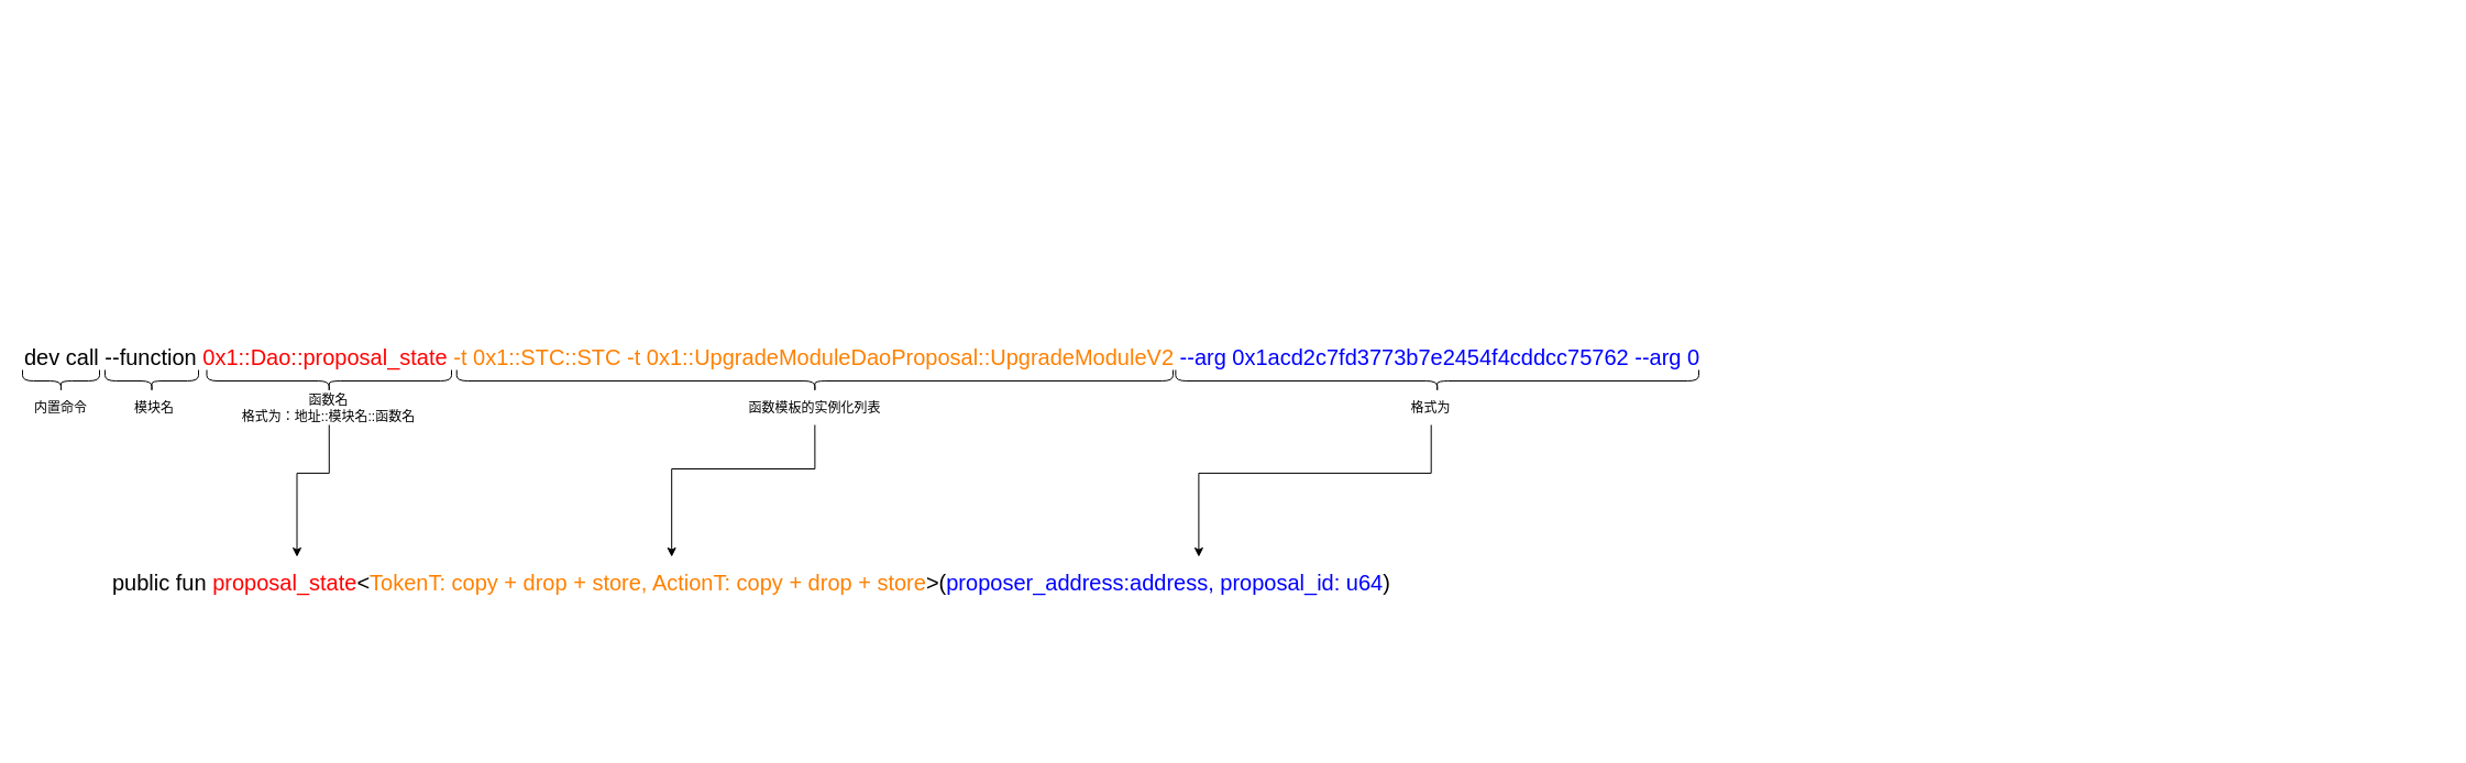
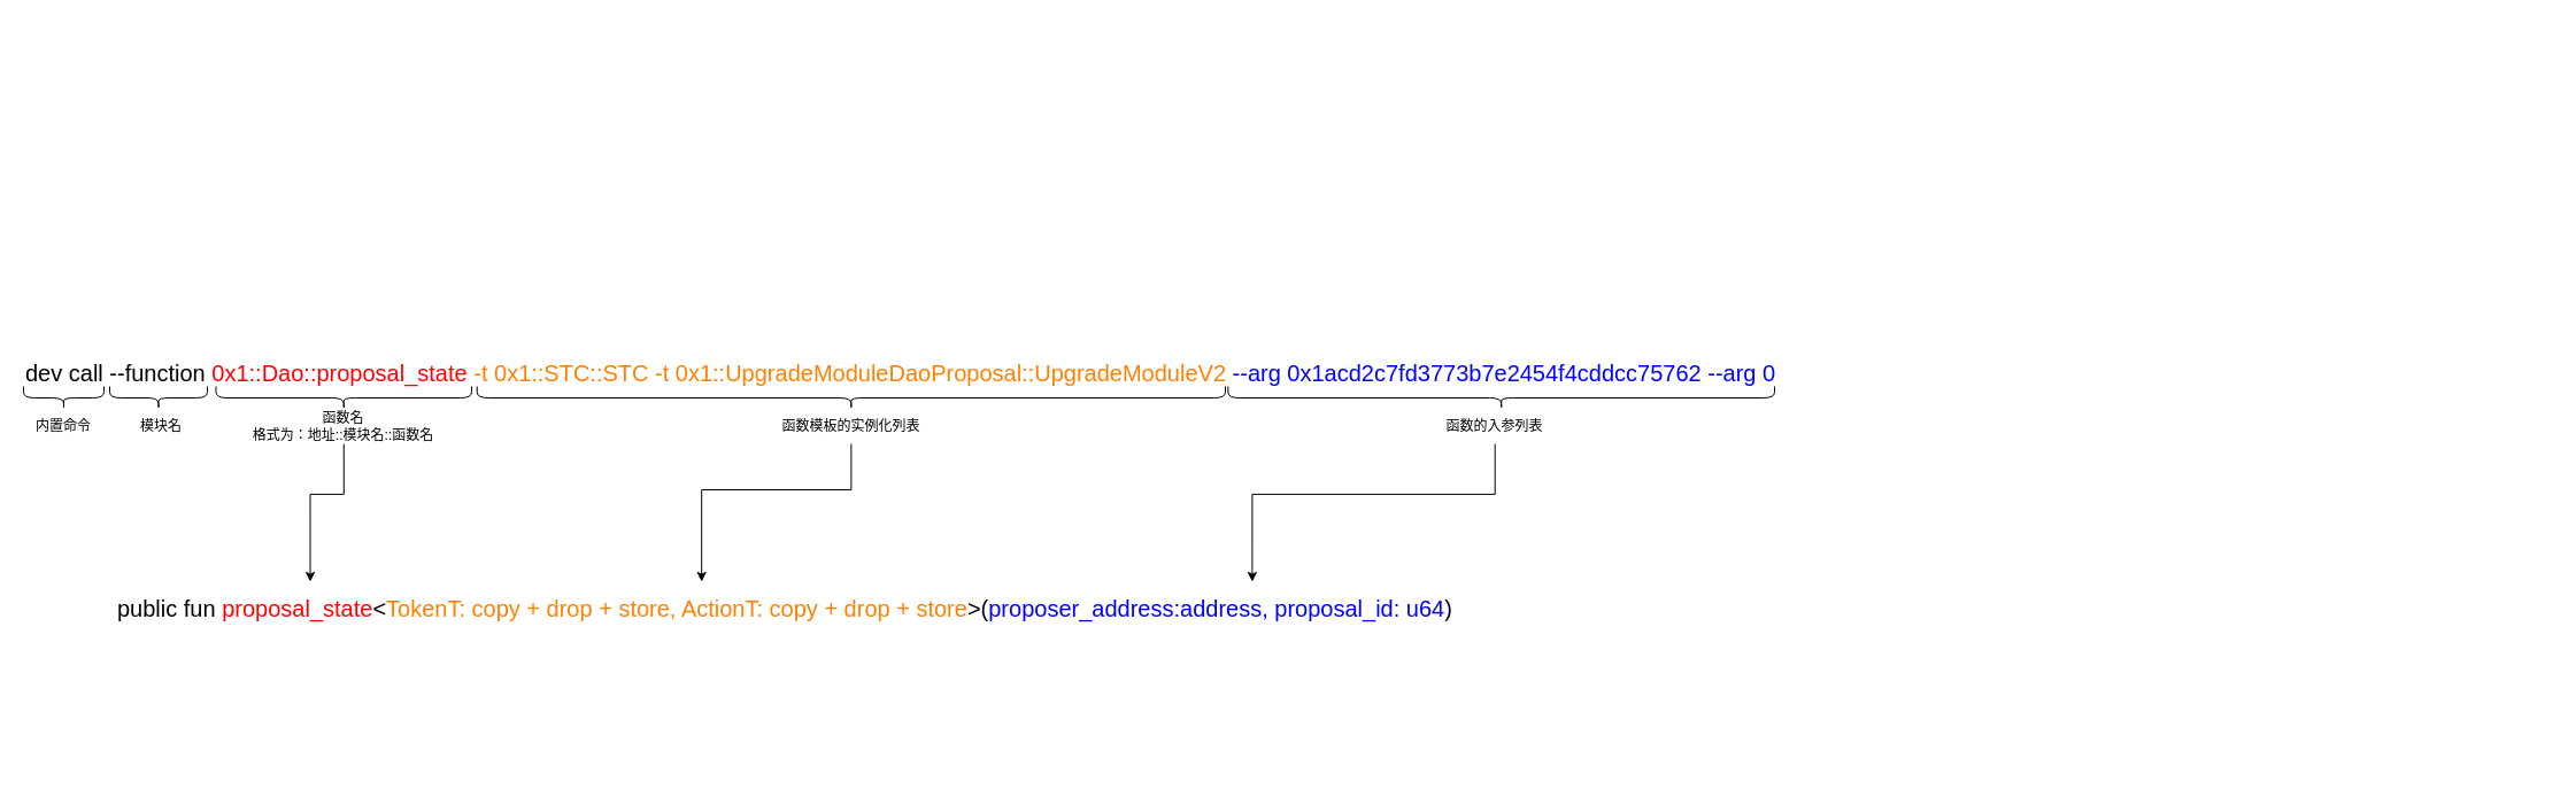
  <mxCell id="0" />
  <mxCell id="1" parent="0" />
  <mxCell id="2" value="&lt;font style=&quot;font-size: 20px;&quot;&gt;dev call --function &lt;font color=&quot;#ff0000&quot;&gt;0x1::Dao::proposal_state&lt;/font&gt; &lt;font color=&quot;#ff8000&quot;&gt;-t 0x1::STC::STC -t 0x1::UpgradeModuleDaoProposal::UpgradeModuleV2&lt;/font&gt; &lt;font color=&quot;#0000ff&quot;&gt;--arg 0x1acd2c7fd3773b7e2454f4cddcc75762 --arg 0&lt;/font&gt;&lt;/font&gt;" style="text;whiteSpace=wrap;html=1;strokeWidth=1;" vertex="1" parent="1"><mxGeometry x="20" y="306" width="2200" height="70" as="geometry" /></mxCell>
  <mxCell id="3" value="" style="shape=curlyBracket;whiteSpace=wrap;html=1;rounded=1;labelPosition=left;verticalLabelPosition=middle;align=right;verticalAlign=middle;rotation=-90;" vertex="1" parent="1"><mxGeometry x="45" y="311" width="20" height="70" as="geometry" /></mxCell>
  <mxCell id="4" value="内置命令" style="text;html=1;strokeColor=none;fillColor=none;align=center;verticalAlign=middle;whiteSpace=wrap;rounded=0;" vertex="1" parent="1"><mxGeometry x="25" y="356" width="60" height="30" as="geometry" /></mxCell>
  <mxCell id="5" value="" style="shape=curlyBracket;whiteSpace=wrap;html=1;rounded=1;labelPosition=left;verticalLabelPosition=middle;align=right;verticalAlign=middle;rotation=-90;" vertex="1" parent="1"><mxGeometry x="127.5" y="303.5" width="20" height="85" as="geometry" /></mxCell>
  <mxCell id="6" value="模块名" style="text;html=1;strokeColor=none;fillColor=none;align=center;verticalAlign=middle;whiteSpace=wrap;rounded=0;" vertex="1" parent="1"><mxGeometry x="110" y="356" width="60" height="30" as="geometry" /></mxCell>
  <mxCell id="7" value="" style="shape=curlyBracket;whiteSpace=wrap;html=1;rounded=1;labelPosition=left;verticalLabelPosition=middle;align=right;verticalAlign=middle;rotation=-90;" vertex="1" parent="1"><mxGeometry x="288.75" y="234.75" width="20" height="222.5" as="geometry" /></mxCell>
  <mxCell id="8" value="函数名&lt;br&gt;格式为：地址::模块名::函数名" style="text;html=1;strokeColor=none;fillColor=none;align=center;verticalAlign=middle;whiteSpace=wrap;rounded=0;" vertex="1" parent="1"><mxGeometry x="218.13" y="356" width="161.25" height="30" as="geometry" /></mxCell>
  <mxCell id="9" value="" style="shape=curlyBracket;whiteSpace=wrap;html=1;rounded=1;labelPosition=left;verticalLabelPosition=middle;align=right;verticalAlign=middle;rotation=-90;" vertex="1" parent="1"><mxGeometry x="730.37" y="20.37" width="20" height="651.25" as="geometry" /></mxCell>
  <mxCell id="10" style="edgeStyle=orthogonalEdgeStyle;rounded=0;orthogonalLoop=1;jettySize=auto;html=1;exitX=0.5;exitY=1;exitDx=0;exitDy=0;entryX=0.313;entryY=0.293;entryDx=0;entryDy=0;entryPerimeter=0;" edge="1" parent="1" source="11" target="15"><mxGeometry relative="1" as="geometry"><mxPoint x="820" y="496" as="targetPoint" /><Array as="points"><mxPoint x="740" y="426" /><mxPoint x="610" y="426" /></Array></mxGeometry></mxCell>
  <mxCell id="11" value="函数模板的实例化列表" style="text;html=1;strokeColor=none;fillColor=none;align=center;verticalAlign=middle;whiteSpace=wrap;rounded=0;" vertex="1" parent="1"><mxGeometry x="659.74" y="356" width="161.25" height="30" as="geometry" /></mxCell>
  <mxCell id="12" value="" style="shape=curlyBracket;whiteSpace=wrap;html=1;rounded=1;labelPosition=left;verticalLabelPosition=middle;align=right;verticalAlign=middle;rotation=-90;" vertex="1" parent="1"><mxGeometry x="1296.19" y="108.18" width="20" height="475.63" as="geometry" /></mxCell>
  <mxCell id="13" style="edgeStyle=orthogonalEdgeStyle;rounded=0;orthogonalLoop=1;jettySize=auto;html=1;entryX=0.607;entryY=0.293;entryDx=0;entryDy=0;entryPerimeter=0;" edge="1" parent="1" source="14" target="15"><mxGeometry relative="1" as="geometry" /></mxCell>
- <mxCell id="14" value="格式为" style="text;html=1;strokeColor=none;fillColor=none;align=center;verticalAlign=middle;whiteSpace=wrap;rounded=0;" vertex="1" parent="1"><mxGeometry x="1220" y="356" width="161.25" height="30" as="geometry" /></mxCell>
+ <mxCell id="14" value="函数的入参列表" style="text;html=1;strokeColor=none;fillColor=none;align=center;verticalAlign=middle;whiteSpace=wrap;rounded=0;" vertex="1" parent="1"><mxGeometry x="1220" y="356" width="161.25" height="30" as="geometry" /></mxCell>
  <mxCell id="15" value="&lt;div style=&quot;font-size: 20px;&quot;&gt;&lt;font style=&quot;font-size: 20px;&quot;&gt;public fun &lt;font color=&quot;#ff0000&quot;&gt;proposal_state&lt;/font&gt;&amp;lt;&lt;font color=&quot;#ff8000&quot;&gt;TokenT: copy + drop + store, ActionT: copy + drop + store&lt;/font&gt;&amp;gt;(&lt;span style=&quot;background-color: initial;&quot;&gt;&lt;font color=&quot;#0000ff&quot;&gt;proposer_address:address,&amp;nbsp;&lt;/font&gt;&lt;/span&gt;&lt;span style=&quot;background-color: initial;&quot;&gt;&lt;font color=&quot;#0000ff&quot;&gt;proposal_id: u64&lt;/font&gt;&lt;/span&gt;&lt;span style=&quot;background-color: initial;&quot;&gt;)&lt;/span&gt;&lt;/font&gt;&lt;/div&gt;" style="text;html=1;strokeColor=none;fillColor=none;align=left;verticalAlign=middle;whiteSpace=wrap;rounded=0;" vertex="1" parent="1"><mxGeometry x="100" y="473.81" width="1630" height="110" as="geometry" /></mxCell>
  <mxCell id="16" value="" style="endArrow=classic;html=1;rounded=0;exitX=0.5;exitY=1;exitDx=0;exitDy=0;edgeStyle=orthogonalEdgeStyle;endFill=1;entryX=0.104;entryY=0.293;entryDx=0;entryDy=0;entryPerimeter=0;" edge="1" parent="1" source="8" target="15"><mxGeometry width="50" height="50" relative="1" as="geometry"><mxPoint x="700" y="406" as="sourcePoint" /><mxPoint x="550" y="496" as="targetPoint" /></mxGeometry></mxCell>
